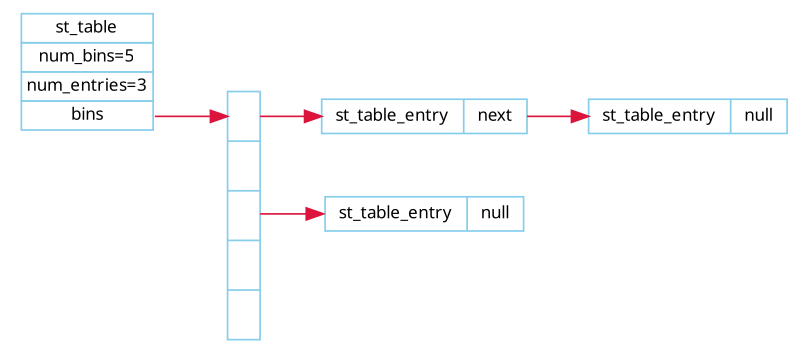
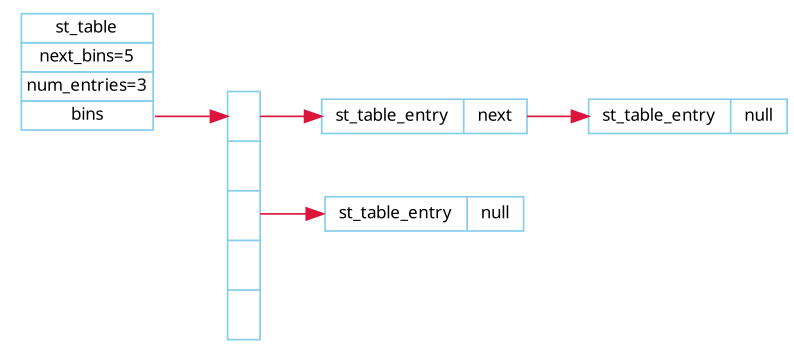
  digraph {
    fontname=Verdana
    fontsize=10
    rankdir=LR
    node [color=skyblue fontname=Verdana fontsize=10 shape=record]
    edge [color=crimson fontname=Verdana fontsize=10 headport=e style=solid]
-   n1 [height=.1 label=<         <table border="0" cellborder="1" cellspacing="0" align="left">             <tr>                 <td>st_table</td>             </tr>             <tr>                 <td>num_bins=5</td>             </tr>             <tr>                 <td>num_entries=3</td>             </tr>             <tr>                 <td port="bins">bins</td>             </tr>         </table>         > shape=plaintext width=.1]
+   n1 [height=.1 label=<         <table border="0" cellborder="1" cellspacing="0" align="left">             <tr>                 <td>st_table</td>             </tr>             <tr>                 <td>next_bins=5</td>             </tr>             <tr>                 <td>num_entries=3</td>             </tr>             <tr>                 <td port="bins">bins</td>             </tr>         </table>         > shape=plaintext width=.1]
    n2 [height=2 label=" <b1> | <b2> | <b3> | <b4> | <b5> " width=.1]
    n3 [height=.1 label="{<e>st_table_entry|<next>next}" width=.1]
    n4 [height=.1 label="{<e>st_table_entry|<next>null}" width=.1]
    n5 [height=.1 label="{<e>st_table_entry|<next>null}" width=.1]
    n1 -> n2 [headport=b1 tailport=bins]
    n2 -> n3 [tailport=b1]
    n2 -> n4 [tailport=b3]
    n3 -> n5 [tailport=next]
  }
